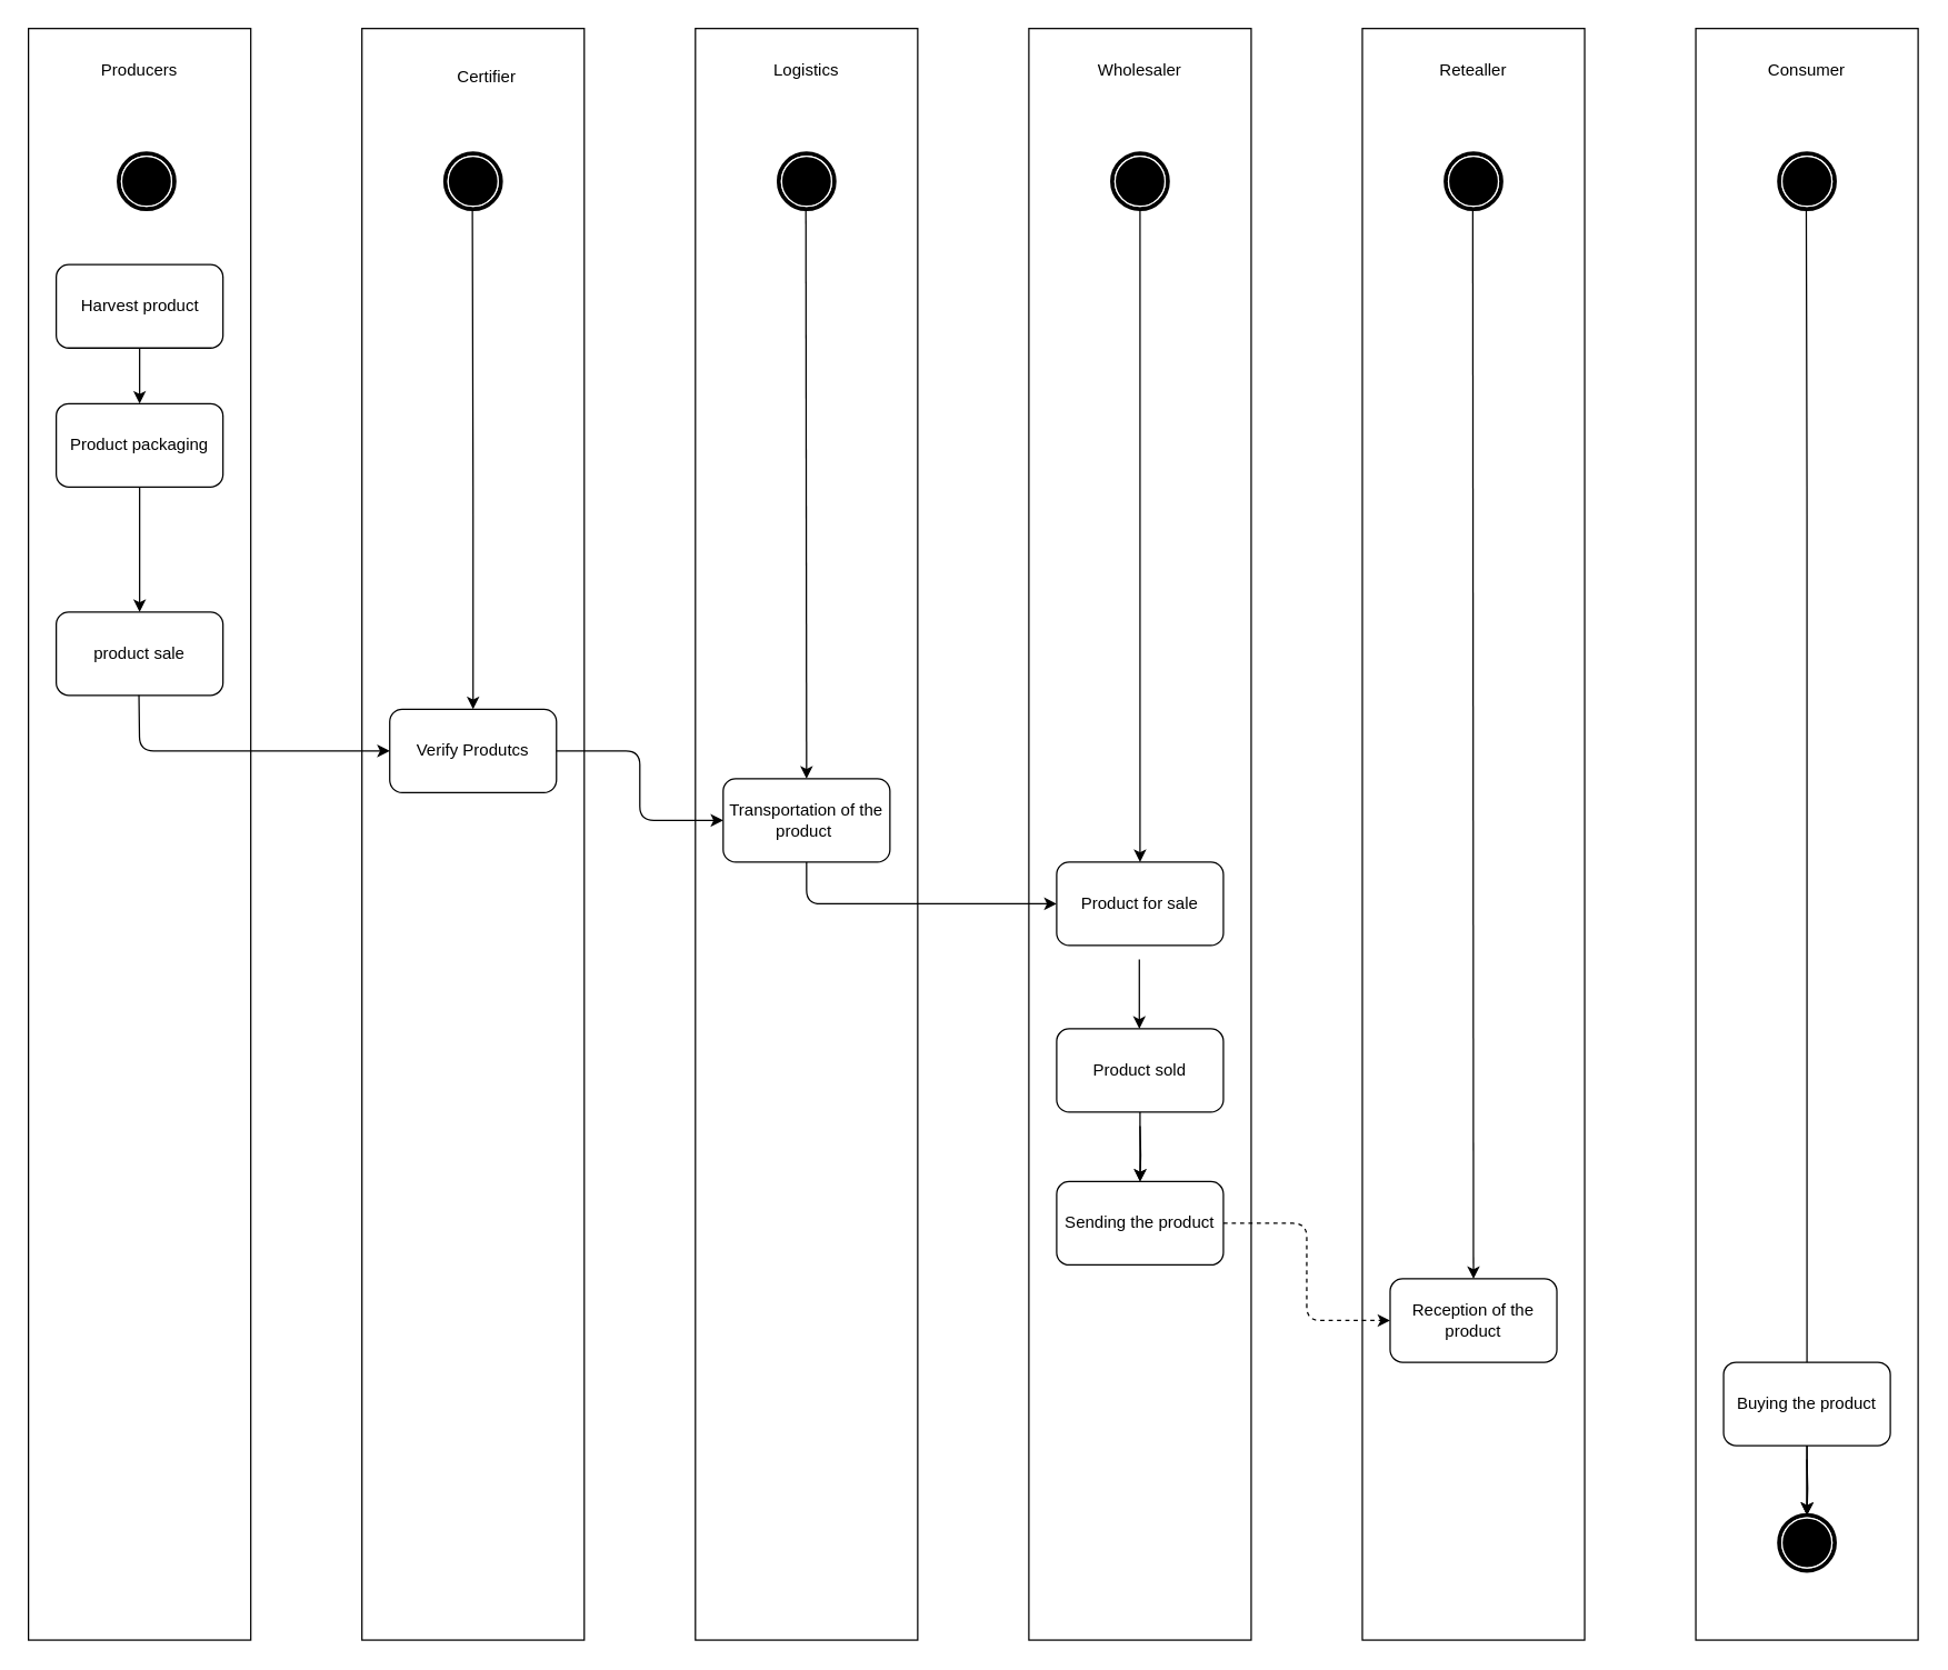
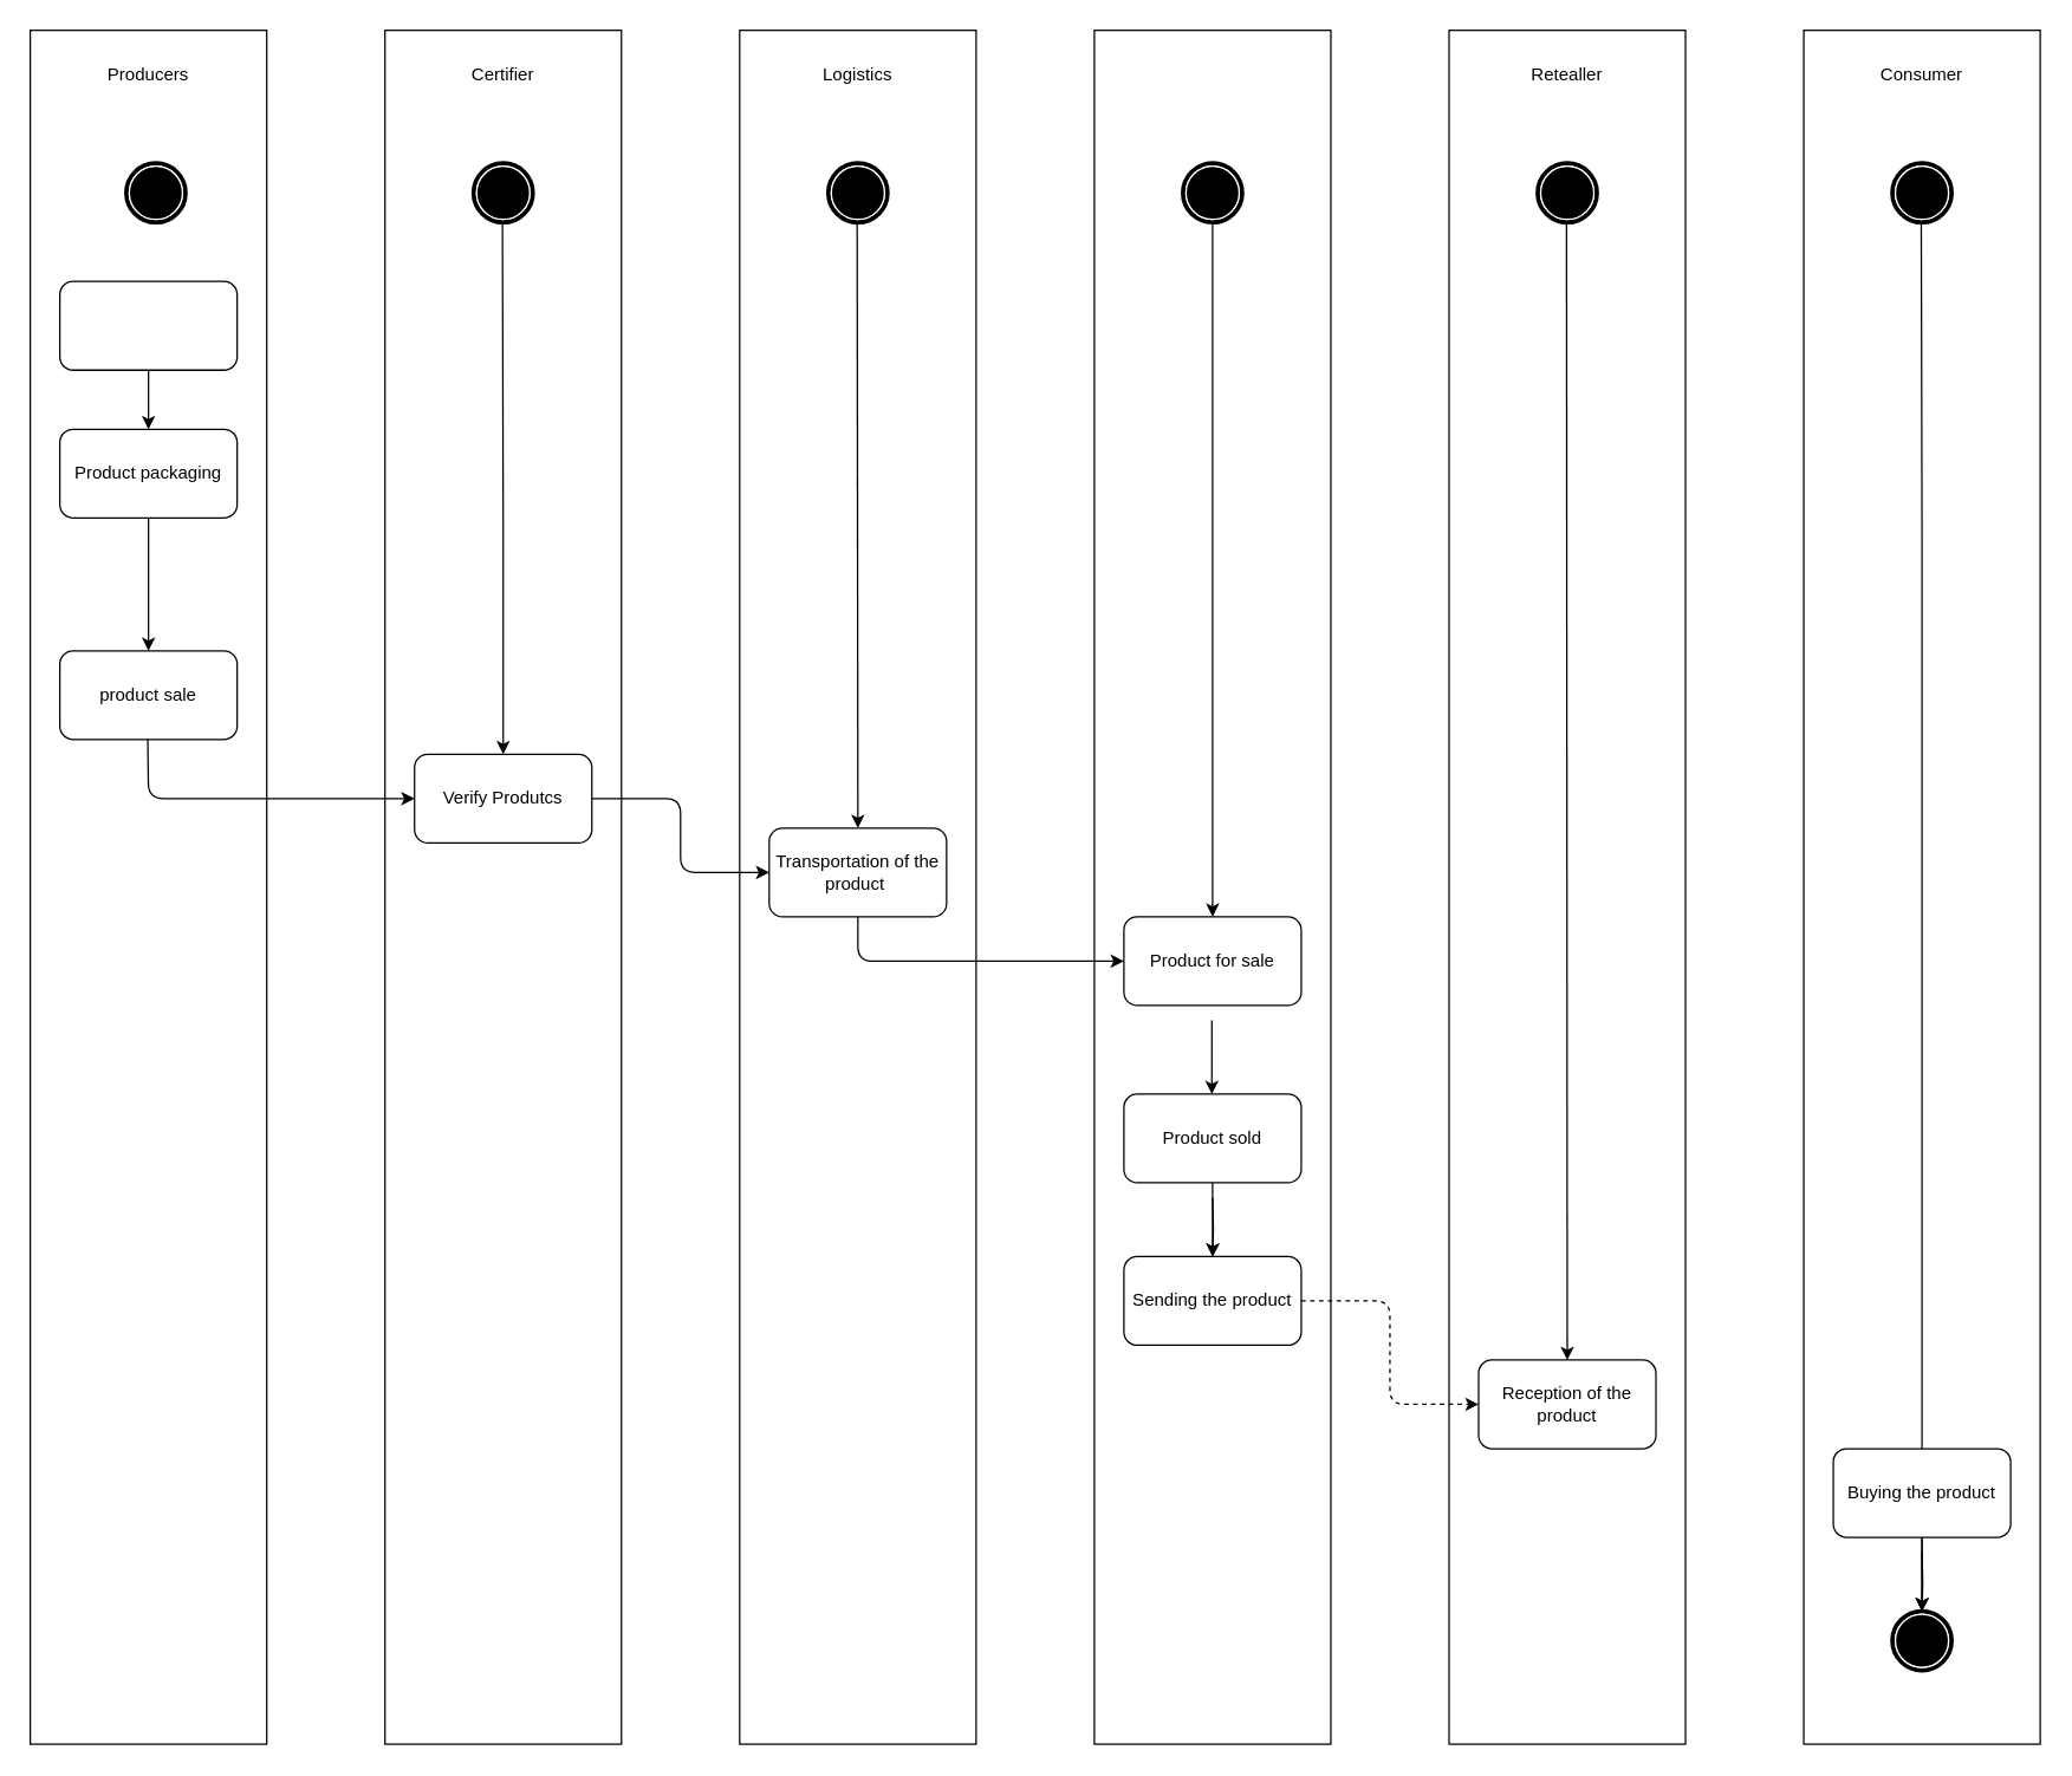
  <mxCell id="0" />
  <mxCell id="1" parent="0" />
  <mxCell id="2" value="" style="rounded=0;whiteSpace=wrap;html=1;" parent="1" vertex="1"><mxGeometry x="20" y="20" width="160" height="1160" as="geometry" /></mxCell>
  <mxCell id="3" value="" style="rounded=0;whiteSpace=wrap;html=1;" parent="1" vertex="1"><mxGeometry x="740" y="20" width="160" height="1160" as="geometry" /></mxCell>
  <mxCell id="4" value="" style="rounded=0;whiteSpace=wrap;html=1;" parent="1" vertex="1"><mxGeometry x="500" y="20" width="160" height="1160" as="geometry" /></mxCell>
  <mxCell id="5" value="" style="shape=mxgraph.bpmn.shape;html=1;verticalLabelPosition=bottom;labelBackgroundColor=#ffffff;verticalAlign=top;align=center;perimeter=ellipsePerimeter;outlineConnect=0;outline=end;symbol=terminate;" parent="1" vertex="1"><mxGeometry x="85" y="110" width="40" height="40" as="geometry" /></mxCell>
  <mxCell id="6" value="" style="rounded=1;whiteSpace=wrap;html=1;" parent="1" vertex="1"><mxGeometry x="40" y="190" width="120" height="60" as="geometry" /></mxCell>
  <mxCell id="7" value="" style="shape=mxgraph.bpmn.shape;html=1;verticalLabelPosition=bottom;labelBackgroundColor=#ffffff;verticalAlign=top;align=center;perimeter=ellipsePerimeter;outlineConnect=0;outline=end;symbol=terminate;" parent="1" vertex="1"><mxGeometry x="800" y="110" width="40" height="40" as="geometry" /></mxCell>
  <mxCell id="8" value="" style="shape=mxgraph.bpmn.shape;html=1;verticalLabelPosition=bottom;labelBackgroundColor=#ffffff;verticalAlign=top;align=center;perimeter=ellipsePerimeter;outlineConnect=0;outline=end;symbol=terminate;" parent="1" vertex="1"><mxGeometry x="560" y="110" width="40" height="40" as="geometry" /></mxCell>
  <mxCell id="9" value="" style="rounded=0;whiteSpace=wrap;html=1;" parent="1" vertex="1"><mxGeometry x="980" y="20" width="160" height="1160" as="geometry" /></mxCell>
  <mxCell id="10" value="" style="shape=mxgraph.bpmn.shape;html=1;verticalLabelPosition=bottom;labelBackgroundColor=#ffffff;verticalAlign=top;align=center;perimeter=ellipsePerimeter;outlineConnect=0;outline=end;symbol=terminate;" parent="1" vertex="1"><mxGeometry x="1040" y="110" width="40" height="40" as="geometry" /></mxCell>
- <mxCell id="11" value="Harvest product" style="text;html=1;strokeColor=none;fillColor=none;align=center;verticalAlign=middle;whiteSpace=wrap;rounded=0;" parent="1" vertex="1"><mxGeometry x="47.5" y="210" width="105" height="20" as="geometry" /></mxCell>
  <mxCell id="12" value="Product packaging" style="rounded=1;whiteSpace=wrap;html=1;" parent="1" vertex="1"><mxGeometry x="40" y="290" width="120" height="60" as="geometry" /></mxCell>
  <mxCell id="13" value="product sale" style="rounded=1;whiteSpace=wrap;html=1;" parent="1" vertex="1"><mxGeometry x="40" y="440" width="120" height="60" as="geometry" /></mxCell>
  <mxCell id="14" value="Producers" style="text;html=1;strokeColor=none;fillColor=none;align=center;verticalAlign=middle;whiteSpace=wrap;rounded=0;" parent="1" vertex="1"><mxGeometry x="80" y="40" width="40" height="20" as="geometry" /></mxCell>
  <mxCell id="15" value="" style="rounded=0;whiteSpace=wrap;html=1;" parent="1" vertex="1"><mxGeometry x="1220" y="20" width="160" height="1160" as="geometry" /></mxCell>
  <mxCell id="16" value="" style="shape=mxgraph.bpmn.shape;html=1;verticalLabelPosition=bottom;labelBackgroundColor=#ffffff;verticalAlign=top;align=center;perimeter=ellipsePerimeter;outlineConnect=0;outline=end;symbol=terminate;" parent="1" vertex="1"><mxGeometry x="1280" y="110" width="40" height="40" as="geometry" /></mxCell>
  <mxCell id="17" value="Retealler" style="text;html=1;strokeColor=none;fillColor=none;align=center;verticalAlign=middle;whiteSpace=wrap;rounded=0;" parent="1" vertex="1"><mxGeometry x="1040" y="40" width="40" height="20" as="geometry" /></mxCell>
- <mxCell id="18" value="Wholesaler" style="text;html=1;strokeColor=none;fillColor=none;align=center;verticalAlign=middle;whiteSpace=wrap;rounded=0;" parent="1" vertex="1"><mxGeometry x="800" y="40" width="40" height="20" as="geometry" /></mxCell>
  <mxCell id="19" value="Logistics" style="text;html=1;strokeColor=none;fillColor=none;align=center;verticalAlign=middle;whiteSpace=wrap;rounded=0;" parent="1" vertex="1"><mxGeometry x="560" y="40" width="40" height="20" as="geometry" /></mxCell>
  <mxCell id="20" value="Consumer" style="text;html=1;strokeColor=none;fillColor=none;align=center;verticalAlign=middle;whiteSpace=wrap;rounded=0;" parent="1" vertex="1"><mxGeometry x="1280" y="40" width="40" height="20" as="geometry" /></mxCell>
  <mxCell id="21" value="" style="endArrow=classic;html=1;entryX=0.5;entryY=0;entryDx=0;entryDy=0;exitX=0.5;exitY=1;exitDx=0;exitDy=0;" parent="1" source="6" target="12" edge="1"><mxGeometry width="50" height="50" relative="1" as="geometry"><mxPoint x="340" y="250" as="sourcePoint" /><mxPoint x="390" y="250" as="targetPoint" /><Array as="points" /></mxGeometry></mxCell>
  <mxCell id="22" value="" style="endArrow=classic;html=1;" parent="1" source="12" target="13" edge="1"><mxGeometry width="50" height="50" relative="1" as="geometry"><mxPoint x="360" y="400" as="sourcePoint" /><mxPoint x="360" y="380" as="targetPoint" /></mxGeometry></mxCell>
  <mxCell id="23" value="" style="endArrow=classic;html=1;exitX=0.5;exitY=1;exitDx=0;exitDy=0;entryX=0.5;entryY=0;entryDx=0;entryDy=0;" parent="1" source="7" target="24" edge="1"><mxGeometry width="50" height="50" relative="1" as="geometry"><mxPoint x="800" y="330" as="sourcePoint" /><mxPoint x="820" y="430" as="targetPoint" /></mxGeometry></mxCell>
  <mxCell id="24" value="Product for sale" style="rounded=1;whiteSpace=wrap;html=1;" parent="1" vertex="1"><mxGeometry x="760" y="620" width="120" height="60" as="geometry" /></mxCell>
  <mxCell id="25" value="" style="edgeStyle=orthogonalEdgeStyle;rounded=0;orthogonalLoop=1;jettySize=auto;html=1;" parent="1" target="37" edge="1"><mxGeometry relative="1" as="geometry"><mxPoint x="820" y="810" as="sourcePoint" /></mxGeometry></mxCell>
  <mxCell id="26" value="Product sold" style="rounded=1;whiteSpace=wrap;html=1;" parent="1" vertex="1"><mxGeometry x="760" y="740" width="120" height="60" as="geometry" /></mxCell>
  <mxCell id="27" value="" style="endArrow=classic;html=1;exitX=0.5;exitY=1;exitDx=0;exitDy=0;entryX=0.5;entryY=0;entryDx=0;entryDy=0;" parent="1" target="28" edge="1"><mxGeometry width="50" height="50" relative="1" as="geometry"><mxPoint x="579.5" y="150" as="sourcePoint" /><mxPoint x="580" y="550" as="targetPoint" /></mxGeometry></mxCell>
  <mxCell id="28" value="Transportation of the product&amp;nbsp;" style="rounded=1;whiteSpace=wrap;html=1;" parent="1" vertex="1"><mxGeometry x="520" y="560" width="120" height="60" as="geometry" /></mxCell>
  <mxCell id="29" value="Reception of the product" style="rounded=1;whiteSpace=wrap;html=1;" parent="1" vertex="1"><mxGeometry x="1000" y="920" width="120" height="60" as="geometry" /></mxCell>
  <mxCell id="30" value="" style="endArrow=classic;html=1;exitX=1;exitY=0.5;exitDx=0;exitDy=0;entryX=0;entryY=0.5;entryDx=0;entryDy=0;dashed=1;" parent="1" edge="1" target="29" source="37"><mxGeometry width="50" height="50" relative="1" as="geometry"><mxPoint x="884" y="699.5" as="sourcePoint" /><mxPoint x="994" y="700" as="targetPoint" /><Array as="points"><mxPoint x="940" y="880" /><mxPoint x="940" y="950" /></Array></mxGeometry></mxCell>
  <mxCell id="31" value="" style="endArrow=classic;html=1;exitX=0.5;exitY=1;exitDx=0;exitDy=0;" parent="1" target="29" edge="1"><mxGeometry width="50" height="50" relative="1" as="geometry"><mxPoint x="1059.5" y="150" as="sourcePoint" /><mxPoint x="1060" y="560" as="targetPoint" /></mxGeometry></mxCell>
  <mxCell id="32" value="" style="endArrow=classic;html=1;exitX=0.5;exitY=1;exitDx=0;exitDy=0;" parent="1" target="36" edge="1"><mxGeometry width="50" height="50" relative="1" as="geometry"><mxPoint x="1299.5" y="150" as="sourcePoint" /><mxPoint x="1300" y="560" as="targetPoint" /><Array as="points"><mxPoint x="1300" y="360" /></Array></mxGeometry></mxCell>
  <mxCell id="33" value="" style="edgeStyle=orthogonalEdgeStyle;rounded=0;orthogonalLoop=1;jettySize=auto;html=1;" parent="1" target="36" edge="1"><mxGeometry relative="1" as="geometry"><mxPoint x="1300" y="1050" as="sourcePoint" /></mxGeometry></mxCell>
  <mxCell id="34" value="Buying the product" style="rounded=1;whiteSpace=wrap;html=1;" parent="1" vertex="1"><mxGeometry x="1240" y="980" width="120" height="60" as="geometry" /></mxCell>
  <mxCell id="35" value="" style="endArrow=classic;html=1;" parent="1" edge="1"><mxGeometry width="50" height="50" relative="1" as="geometry"><mxPoint x="1300" y="1040" as="sourcePoint" /><mxPoint x="1300" y="1090" as="targetPoint" /></mxGeometry></mxCell>
  <mxCell id="36" value="" style="shape=mxgraph.bpmn.shape;html=1;verticalLabelPosition=bottom;labelBackgroundColor=#ffffff;verticalAlign=top;align=center;perimeter=ellipsePerimeter;outlineConnect=0;outline=end;symbol=terminate;" parent="1" vertex="1"><mxGeometry x="1280" y="1090" width="40" height="40" as="geometry" /></mxCell>
  <mxCell id="37" value="Sending the product" style="rounded=1;whiteSpace=wrap;html=1;" parent="1" vertex="1"><mxGeometry x="760" y="850" width="120" height="60" as="geometry" /></mxCell>
  <mxCell id="38" value="" style="endArrow=classic;html=1;" parent="1" edge="1"><mxGeometry width="50" height="50" relative="1" as="geometry"><mxPoint x="820" y="800" as="sourcePoint" /><mxPoint x="820" y="850" as="targetPoint" /></mxGeometry></mxCell>
  <mxCell id="39" value="" style="endArrow=classic;html=1;" parent="1" edge="1"><mxGeometry width="50" height="50" relative="1" as="geometry"><mxPoint x="819.5" y="690" as="sourcePoint" /><mxPoint x="819.5" y="740" as="targetPoint" /></mxGeometry></mxCell>
  <mxCell id="40" value="" style="rounded=0;whiteSpace=wrap;html=1;" vertex="1" parent="1"><mxGeometry x="260" y="20" width="160" height="1160" as="geometry" /></mxCell>
  <mxCell id="41" value="" style="shape=mxgraph.bpmn.shape;html=1;verticalLabelPosition=bottom;labelBackgroundColor=#ffffff;verticalAlign=top;align=center;perimeter=ellipsePerimeter;outlineConnect=0;outline=end;symbol=terminate;" vertex="1" parent="1"><mxGeometry x="320" y="110" width="40" height="40" as="geometry" /></mxCell>
- <mxCell id="42" value="Certifier" style="text;html=1;strokeColor=none;fillColor=none;align=center;verticalAlign=middle;whiteSpace=wrap;rounded=0;" vertex="1" parent="1"><mxGeometry x="330" y="45" width="40" height="20" as="geometry" /></mxCell>
+ <mxCell id="42" value="Certifier" style="text;html=1;strokeColor=none;fillColor=none;align=center;verticalAlign=middle;whiteSpace=wrap;rounded=0;" vertex="1" parent="1"><mxGeometry x="320" y="40" width="40" height="20" as="geometry" /></mxCell>
  <mxCell id="43" value="" style="endArrow=classic;html=1;exitX=0.5;exitY=1;exitDx=0;exitDy=0;entryX=0.5;entryY=0;entryDx=0;entryDy=0;" edge="1" parent="1" target="44"><mxGeometry width="50" height="50" relative="1" as="geometry"><mxPoint x="339.5" y="150" as="sourcePoint" /><mxPoint x="340" y="780" as="targetPoint" /><Array as="points"><mxPoint x="340" y="360" /></Array></mxGeometry></mxCell>
  <mxCell id="44" value="Verify Produtcs" style="rounded=1;whiteSpace=wrap;html=1;" vertex="1" parent="1"><mxGeometry x="280" y="510" width="120" height="60" as="geometry" /></mxCell>
  <mxCell id="45" value="" style="endArrow=classic;html=1;exitX=0.5;exitY=1;exitDx=0;exitDy=0;entryX=0;entryY=0.5;entryDx=0;entryDy=0;" edge="1" parent="1" target="44"><mxGeometry width="50" height="50" relative="1" as="geometry"><mxPoint x="99.5" y="500" as="sourcePoint" /><mxPoint x="100" y="1020" as="targetPoint" /><Array as="points"><mxPoint x="100" y="540" /></Array></mxGeometry></mxCell>
  <mxCell id="46" value="" style="endArrow=classic;html=1;entryX=0;entryY=0.5;entryDx=0;entryDy=0;" edge="1" parent="1"><mxGeometry width="50" height="50" relative="1" as="geometry"><mxPoint x="580" y="620" as="sourcePoint" /><mxPoint x="760" y="650" as="targetPoint" /><Array as="points"><mxPoint x="580" y="650" /></Array></mxGeometry></mxCell>
  <mxCell id="47" value="" style="endArrow=classic;html=1;exitX=1;exitY=0.5;exitDx=0;exitDy=0;entryX=0;entryY=0.5;entryDx=0;entryDy=0;" edge="1" parent="1" target="28"><mxGeometry width="50" height="50" relative="1" as="geometry"><mxPoint x="400" y="540" as="sourcePoint" /><mxPoint x="520" y="610" as="targetPoint" /><Array as="points"><mxPoint x="460" y="540" /><mxPoint x="460" y="590" /></Array></mxGeometry></mxCell>
